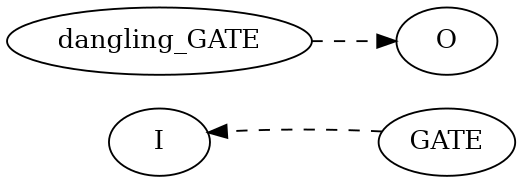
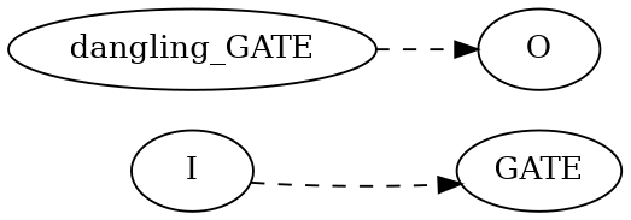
  digraph {
    rankdir=LR
    node [LABEL=NOT]
    edge [style=dashed]
    I [LABEL=INPUT]
    GATE
    O [LABEL=OUTPUT]
    dangling_GATE
-   GATE -> I
+   I -> GATE
    dangling_GATE -> O
  }
